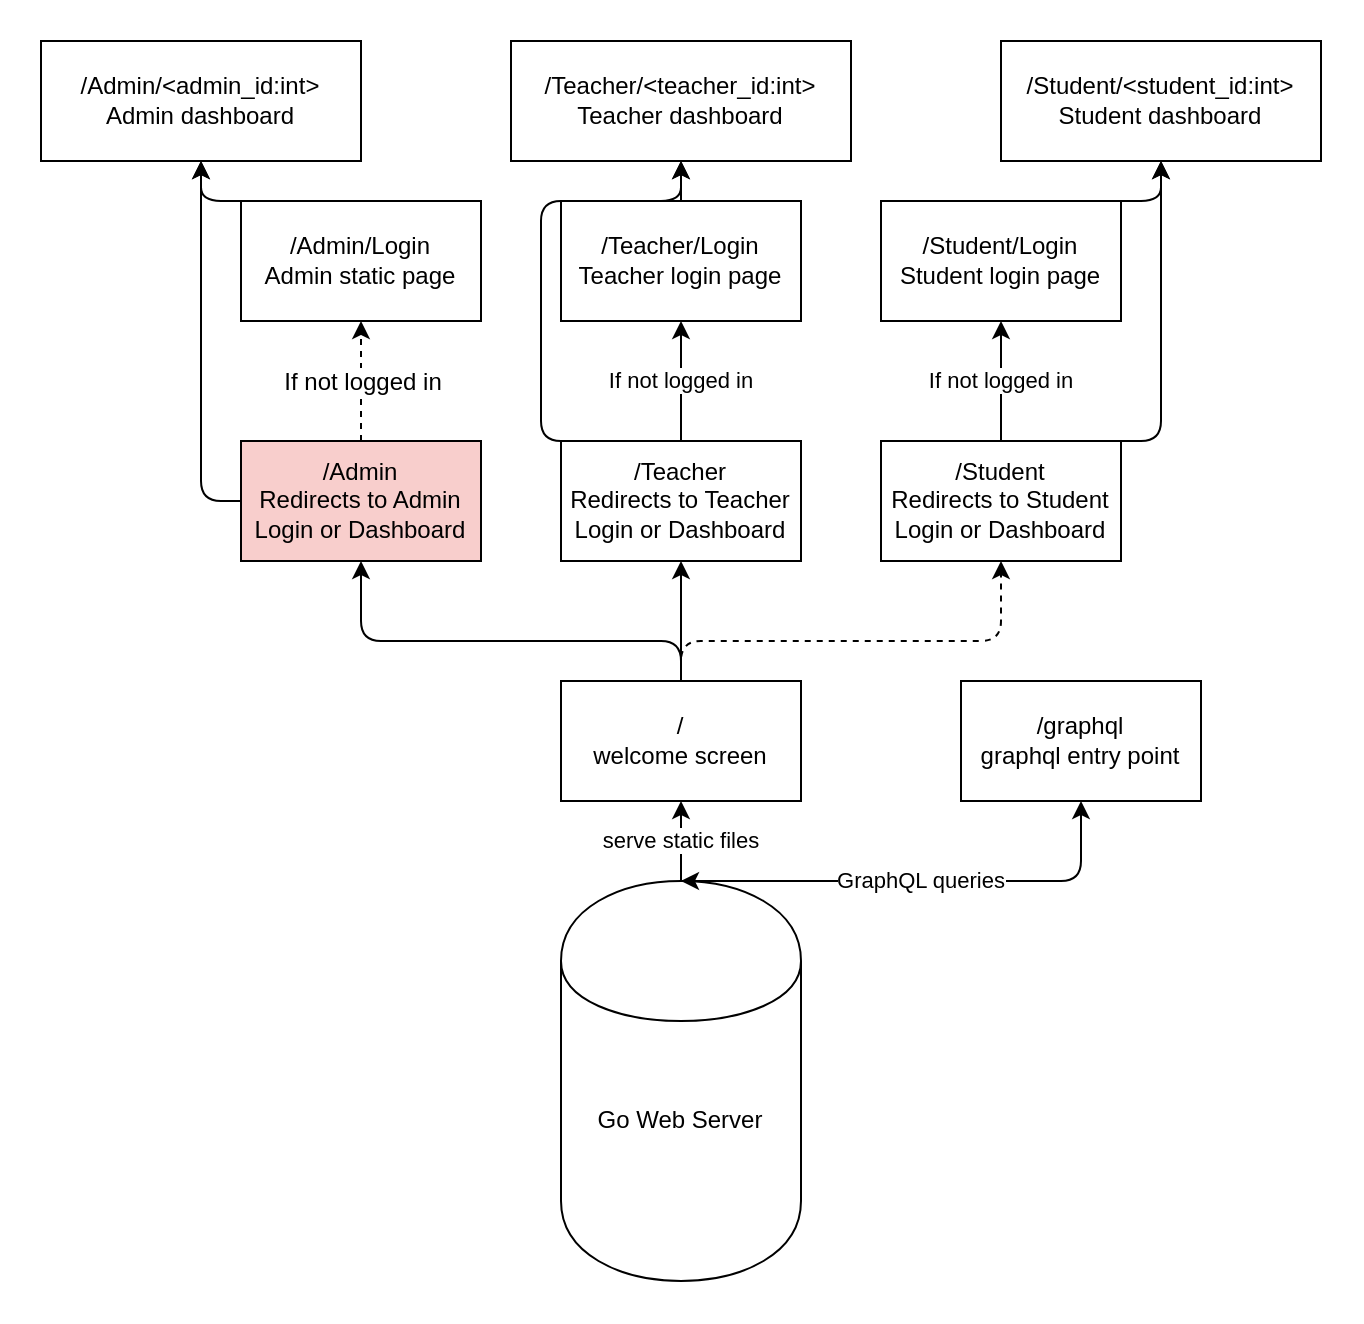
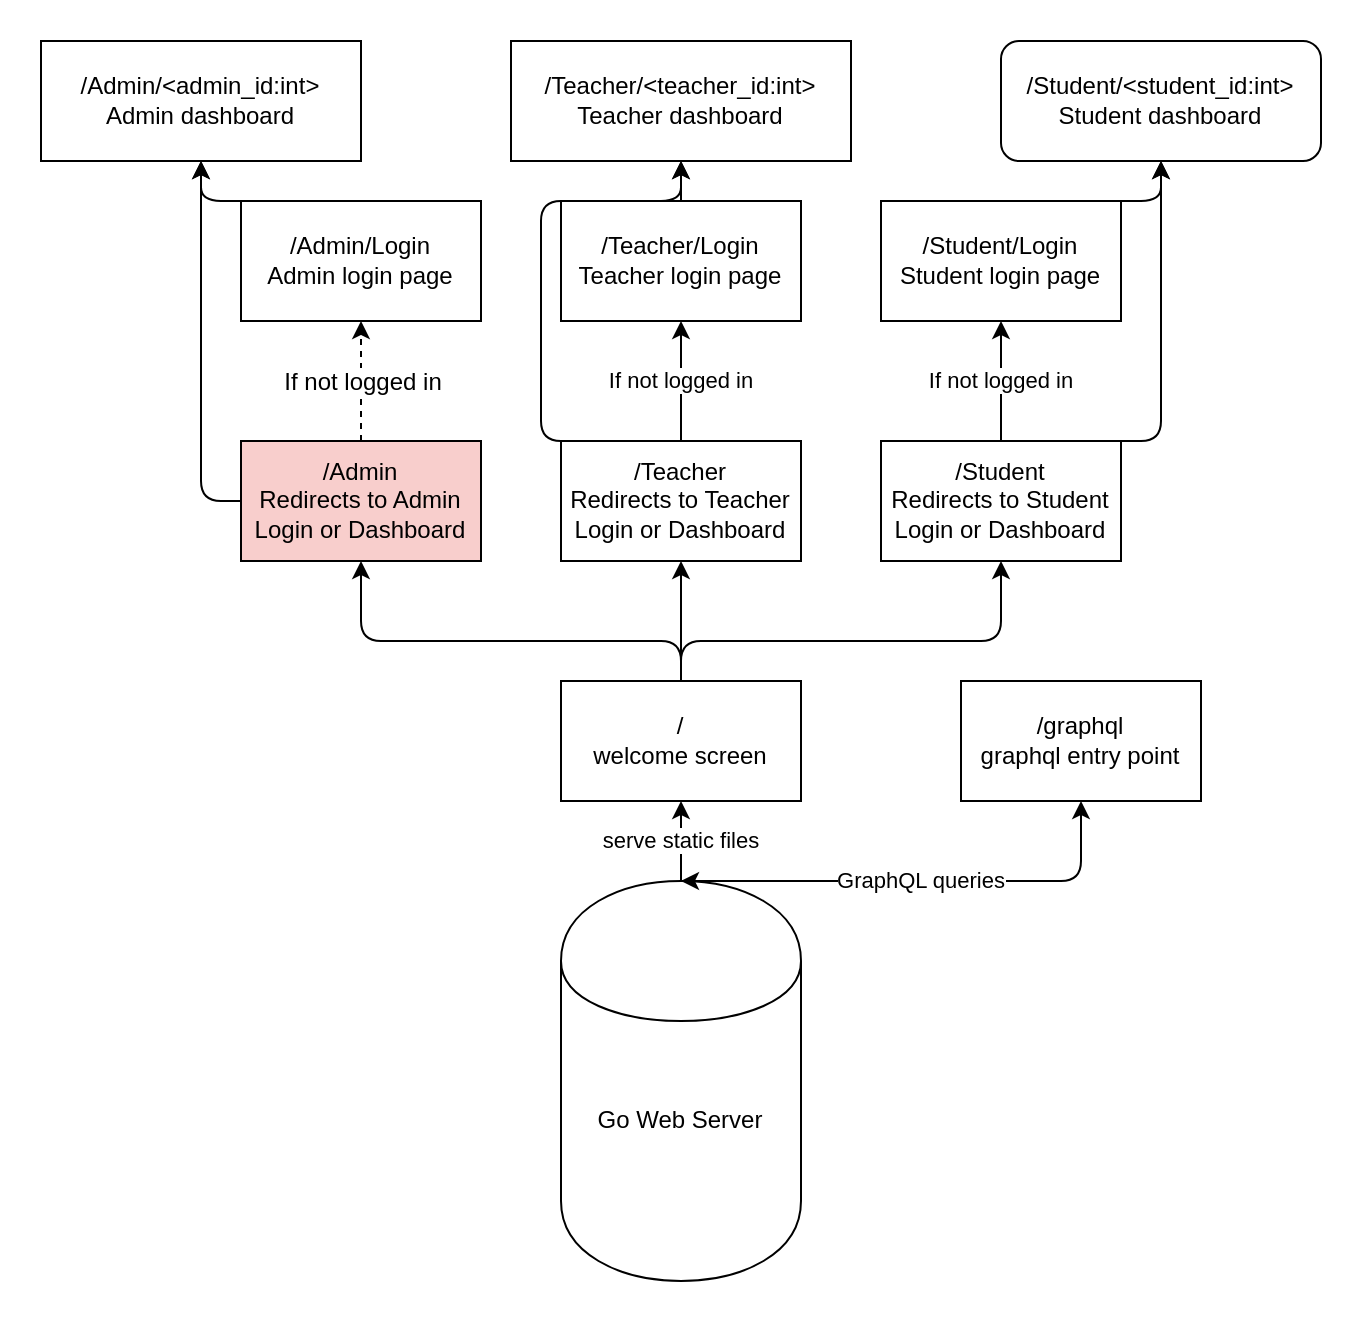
  <mxCell id="0" />
  <mxCell id="1" parent="0" />
  <mxCell id="2" value="Go Web Server" style="shape=cylinder;whiteSpace=wrap;html=1;boundedLbl=1;backgroundOutline=1;" vertex="1" parent="1"><mxGeometry x="280" y="440" width="120" height="200" as="geometry" /></mxCell>
  <mxCell id="3" value="/graphql&lt;br&gt;graphql entry point&lt;br&gt;" style="rounded=0;whiteSpace=wrap;html=1;" vertex="1" parent="1"><mxGeometry x="480" y="340" width="120" height="60" as="geometry" /></mxCell>
  <mxCell id="4" value="/&lt;br&gt;welcome screen&lt;br&gt;" style="rounded=0;whiteSpace=wrap;html=1;" vertex="1" parent="1"><mxGeometry x="280" y="340" width="120" height="60" as="geometry" /></mxCell>
  <mxCell id="5" value="/Teacher&lt;br&gt;Redirects to Teacher Login or Dashboard&lt;br&gt;" style="rounded=0;whiteSpace=wrap;html=1;" vertex="1" parent="1"><mxGeometry x="280" y="220" width="120" height="60" as="geometry" /></mxCell>
  <mxCell id="6" value="/Student&lt;br&gt;Redirects to Student Login or Dashboard&lt;br&gt;" style="rounded=0;whiteSpace=wrap;html=1;" vertex="1" parent="1"><mxGeometry x="440" y="220" width="120" height="60" as="geometry" /></mxCell>
  <mxCell id="7" value="/Admin&lt;br&gt;Redirects to Admin Login or Dashboard&lt;br&gt;" style="rounded=0;whiteSpace=wrap;html=1;fillColor=#f8cecc;" vertex="1" parent="1"><mxGeometry x="120" y="220" width="120" height="60" as="geometry" /></mxCell>
  <mxCell id="8" value="serve static files" style="endArrow=classic;html=1;exitX=0.5;exitY=0;exitDx=0;exitDy=0;entryX=0.5;entryY=1;entryDx=0;entryDy=0;" edge="1" parent="1" source="2" target="4"><mxGeometry width="50" height="50" relative="1" as="geometry"><mxPoint x="320" y="440" as="sourcePoint" /><mxPoint x="370" y="390" as="targetPoint" /></mxGeometry></mxCell>
  <mxCell id="9" value="" style="endArrow=classic;html=1;exitX=0.5;exitY=0;exitDx=0;exitDy=0;entryX=0.5;entryY=1;entryDx=0;entryDy=0;" edge="1" parent="1" source="4" target="7"><mxGeometry width="50" height="50" relative="1" as="geometry"><mxPoint x="270" y="340" as="sourcePoint" /><mxPoint x="320" y="290" as="targetPoint" /><Array as="points"><mxPoint x="340" y="320" /><mxPoint x="180" y="320" /></Array></mxGeometry></mxCell>
  <mxCell id="10" value="" style="endArrow=classic;html=1;exitX=0.5;exitY=0;exitDx=0;exitDy=0;entryX=0.5;entryY=1;entryDx=0;entryDy=0;" edge="1" parent="1" source="4" target="5"><mxGeometry width="50" height="50" relative="1" as="geometry"><mxPoint x="330" y="335" as="sourcePoint" /><mxPoint x="380" y="285" as="targetPoint" /></mxGeometry></mxCell>
- <mxCell id="11" value="" style="endArrow=classic;html=1;exitX=0.5;exitY=0;exitDx=0;exitDy=0;entryX=0.5;entryY=1;entryDx=0;entryDy=0;dashed=1;" edge="1" parent="1" source="4" target="6"><mxGeometry width="50" height="50" relative="1" as="geometry"><mxPoint x="410" y="340" as="sourcePoint" /><mxPoint x="460" y="290" as="targetPoint" /><Array as="points"><mxPoint x="340" y="320" /><mxPoint x="500" y="320" /></Array></mxGeometry></mxCell>
+ <mxCell id="11" value="" style="endArrow=classic;html=1;exitX=0.5;exitY=0;exitDx=0;exitDy=0;entryX=0.5;entryY=1;entryDx=0;entryDy=0;" edge="1" parent="1" source="4" target="6"><mxGeometry width="50" height="50" relative="1" as="geometry"><mxPoint x="410" y="340" as="sourcePoint" /><mxPoint x="460" y="290" as="targetPoint" /><Array as="points"><mxPoint x="340" y="320" /><mxPoint x="500" y="320" /></Array></mxGeometry></mxCell>
  <mxCell id="12" value="GraphQL queries" style="endArrow=classic;startArrow=classic;html=1;entryX=0.5;entryY=1;entryDx=0;entryDy=0;exitX=0.5;exitY=0;exitDx=0;exitDy=0;" edge="1" parent="1" source="2"><mxGeometry width="50" height="50" relative="1" as="geometry"><mxPoint x="500" y="480" as="sourcePoint" /><mxPoint x="540" y="400" as="targetPoint" /><Array as="points"><mxPoint x="540" y="440" /></Array></mxGeometry></mxCell>
- <mxCell id="13" value="/Admin/Login&lt;br&gt;Admin static page&lt;br&gt;" style="rounded=0;whiteSpace=wrap;html=1;" vertex="1" parent="1"><mxGeometry x="120" y="100" width="120" height="60" as="geometry" /></mxCell>
+ <mxCell id="13" value="/Admin/Login&lt;br&gt;Admin login page&lt;br&gt;" style="rounded=0;whiteSpace=wrap;html=1;" vertex="1" parent="1"><mxGeometry x="120" y="100" width="120" height="60" as="geometry" /></mxCell>
  <mxCell id="14" value="/Teacher/Login&lt;br&gt;Teacher login page&lt;br&gt;" style="rounded=0;whiteSpace=wrap;html=1;" vertex="1" parent="1"><mxGeometry x="280" y="100" width="120" height="60" as="geometry" /></mxCell>
  <mxCell id="15" value="/Student/Login&lt;br&gt;Student login page&lt;br&gt;" style="rounded=0;whiteSpace=wrap;html=1;" vertex="1" parent="1"><mxGeometry x="440" y="100" width="120" height="60" as="geometry" /></mxCell>
  <mxCell id="16" value="/Admin/&amp;lt;admin_id:int&amp;gt;&lt;br&gt;Admin dashboard&lt;br&gt;" style="rounded=0;whiteSpace=wrap;html=1;" vertex="1" parent="1"><mxGeometry x="20" y="20" width="160" height="60" as="geometry" /></mxCell>
  <mxCell id="17" value="/Teacher/&amp;lt;teacher_id:int&amp;gt;&lt;br&gt;Teacher dashboard&lt;br&gt;" style="rounded=0;whiteSpace=wrap;html=1;" vertex="1" parent="1"><mxGeometry x="255" y="20" width="170" height="60" as="geometry" /></mxCell>
- <mxCell id="18" value="/Student/&amp;lt;student_id:int&amp;gt;&lt;br&gt;Student dashboard&lt;br&gt;" style="rounded=0;whiteSpace=wrap;html=1;" vertex="1" parent="1"><mxGeometry x="500" y="20" width="160" height="60" as="geometry" /></mxCell>
+ <mxCell id="18" value="/Student/&amp;lt;student_id:int&amp;gt;&lt;br&gt;Student dashboard&lt;br&gt;" style="whiteSpace=wrap;html=1;rounded=1;" vertex="1" parent="1"><mxGeometry x="500" y="20" width="160" height="60" as="geometry" /></mxCell>
  <mxCell id="19" value="" style="endArrow=classic;html=1;exitX=0.5;exitY=0;exitDx=0;exitDy=0;entryX=0.5;entryY=1;entryDx=0;entryDy=0;dashed=1;" edge="1" parent="1" source="7" target="13"><mxGeometry width="50" height="50" relative="1" as="geometry"><mxPoint x="160" y="220" as="sourcePoint" /><mxPoint x="210" y="170" as="targetPoint" /></mxGeometry></mxCell>
  <mxCell id="20" value="If not logged in" style="text;html=1;resizable=0;points=[];align=center;verticalAlign=middle;labelBackgroundColor=#ffffff;" vertex="1" connectable="0" parent="19"><mxGeometry x="-0.567" relative="1" as="geometry"><mxPoint y="-17" as="offset" /></mxGeometry></mxCell>
  <mxCell id="21" value="If not logged in" style="endArrow=classic;html=1;exitX=0.5;exitY=0;exitDx=0;exitDy=0;entryX=0.5;entryY=1;entryDx=0;entryDy=0;" edge="1" parent="1" source="5" target="14"><mxGeometry width="50" height="50" relative="1" as="geometry"><mxPoint x="310" y="220" as="sourcePoint" /><mxPoint x="360" y="170" as="targetPoint" /></mxGeometry></mxCell>
  <mxCell id="22" value="If not logged in" style="endArrow=classic;html=1;exitX=0.5;exitY=0;exitDx=0;exitDy=0;entryX=0.5;entryY=1;entryDx=0;entryDy=0;" edge="1" parent="1" source="6" target="15"><mxGeometry width="50" height="50" relative="1" as="geometry"><mxPoint x="490" y="210" as="sourcePoint" /><mxPoint x="540" y="160" as="targetPoint" /></mxGeometry></mxCell>
  <mxCell id="23" value="" style="endArrow=classic;html=1;exitX=0.5;exitY=0;exitDx=0;exitDy=0;entryX=0.5;entryY=1;entryDx=0;entryDy=0;" edge="1" parent="1" source="13" target="16"><mxGeometry width="50" height="50" relative="1" as="geometry"><mxPoint x="0" y="180" as="sourcePoint" /><mxPoint x="50" y="130" as="targetPoint" /><Array as="points"><mxPoint x="100" y="100" /></Array></mxGeometry></mxCell>
  <mxCell id="24" value="" style="endArrow=classic;html=1;exitX=0;exitY=0.5;exitDx=0;exitDy=0;entryX=0.5;entryY=1;entryDx=0;entryDy=0;" edge="1" parent="1" source="7" target="16"><mxGeometry width="50" height="50" relative="1" as="geometry"><mxPoint x="-10" y="200" as="sourcePoint" /><mxPoint x="100" y="90" as="targetPoint" /><Array as="points"><mxPoint x="100" y="250" /></Array></mxGeometry></mxCell>
  <mxCell id="25" value="" style="endArrow=classic;html=1;exitX=0.5;exitY=0;exitDx=0;exitDy=0;entryX=0.5;entryY=1;entryDx=0;entryDy=0;" edge="1" parent="1" source="5" target="17"><mxGeometry width="50" height="50" relative="1" as="geometry"><mxPoint x="250" y="220" as="sourcePoint" /><mxPoint x="300" y="170" as="targetPoint" /><Array as="points"><mxPoint x="270" y="220" /><mxPoint x="270" y="100" /><mxPoint x="340" y="100" /></Array></mxGeometry></mxCell>
  <mxCell id="26" value="" style="endArrow=classic;html=1;exitX=0.5;exitY=0;exitDx=0;exitDy=0;entryX=0.5;entryY=1;entryDx=0;entryDy=0;" edge="1" parent="1" source="14" target="17"><mxGeometry width="50" height="50" relative="1" as="geometry"><mxPoint x="440" y="60" as="sourcePoint" /><mxPoint x="490" y="10" as="targetPoint" /></mxGeometry></mxCell>
  <mxCell id="27" value="" style="endArrow=classic;html=1;exitX=0.5;exitY=0;exitDx=0;exitDy=0;entryX=0.5;entryY=1;entryDx=0;entryDy=0;" edge="1" parent="1" source="15" target="18"><mxGeometry width="50" height="50" relative="1" as="geometry"><mxPoint x="440" y="30" as="sourcePoint" /><mxPoint x="490" y="-20" as="targetPoint" /><Array as="points"><mxPoint x="580" y="100" /></Array></mxGeometry></mxCell>
  <mxCell id="28" value="" style="endArrow=classic;html=1;exitX=0.5;exitY=0;exitDx=0;exitDy=0;entryX=0.5;entryY=1;entryDx=0;entryDy=0;" edge="1" parent="1" source="6" target="18"><mxGeometry width="50" height="50" relative="1" as="geometry"><mxPoint x="590" y="210" as="sourcePoint" /><mxPoint x="640" y="160" as="targetPoint" /><Array as="points"><mxPoint x="580" y="220" /></Array></mxGeometry></mxCell>
